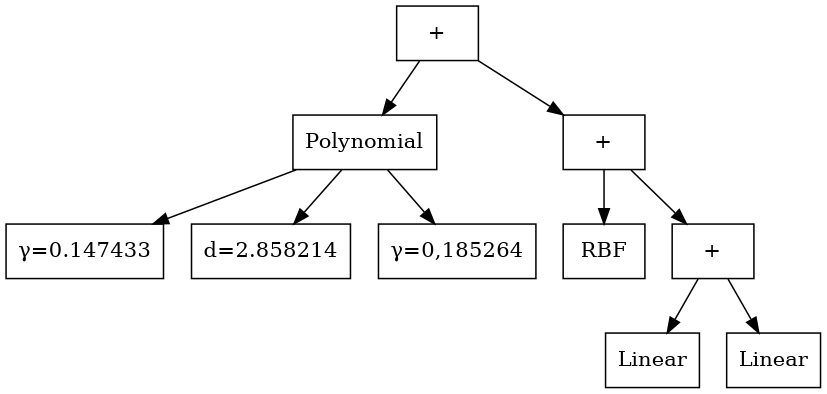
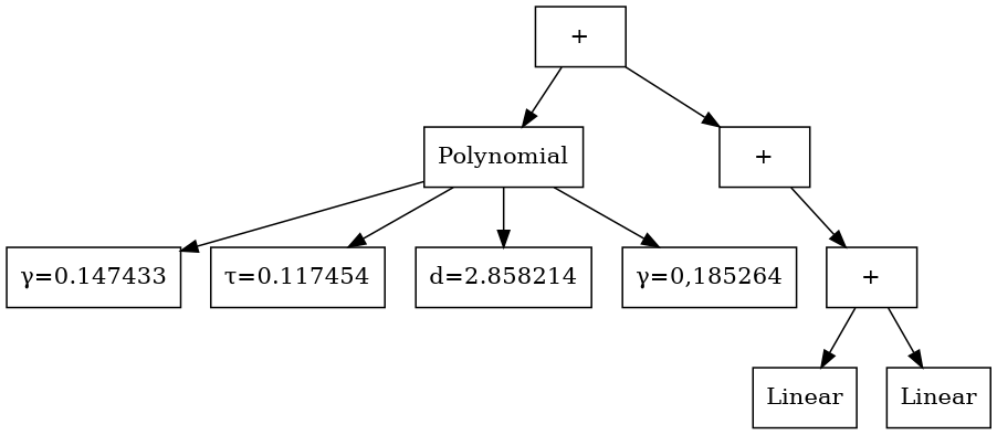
  digraph {
    node [shape=rectangle]
    n1 [label="+"]
    n2 [label=Polynomial]
    n3 [label="+"]
    n4 [label="&gamma;=0.147433"]
+   n5 [label="&tau;=0.117454"]
    n6 [label="d=2.858214"]
    n7 [label="&gamma;=0,185264"]
-   n8 [label=RBF]
    n9 [label="+"]
    n10 [label=Linear]
    n11 [label=Linear]
    n1 -> n2
    n1 -> n3
    n2 -> n4
+   n2 -> n5
    n2 -> n6
    n2 -> n7
-   n3 -> n8
    n3 -> n9
    n9 -> n10
    n9 -> n11
  }
